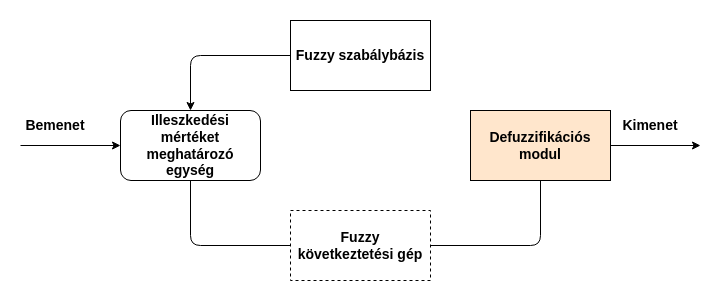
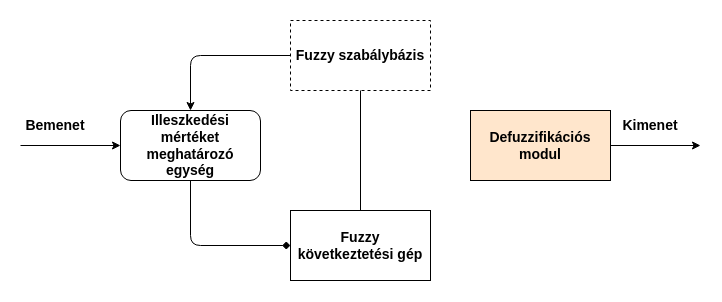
  <mxCell id="0" />
  <mxCell id="1" parent="0" />
  <mxCell id="2" value="&lt;b&gt;&lt;font style=&quot;font-size: 14px&quot;&gt;Illeszkedési mértéket meghatározó egység&lt;/font&gt;&lt;/b&gt;" style="whiteSpace=wrap;html=1;rounded=1;" vertex="1" parent="1"><mxGeometry x="120" y="110" width="140" height="70" as="geometry" /></mxCell>
- <mxCell id="3" value="&lt;b&gt;&lt;font style=&quot;font-size: 14px&quot;&gt;Fuzzy következtetési gép&lt;br&gt;&lt;/font&gt;&lt;/b&gt;" style="rounded=0;whiteSpace=wrap;html=1;dashed=1;" vertex="1" parent="1"><mxGeometry x="290" y="210" width="140" height="70" as="geometry" /></mxCell>
+ <mxCell id="3" value="&lt;b&gt;&lt;font style=&quot;font-size: 14px&quot;&gt;Fuzzy következtetési gép&lt;br&gt;&lt;/font&gt;&lt;/b&gt;" style="rounded=0;whiteSpace=wrap;html=1;" vertex="1" parent="1"><mxGeometry x="290" y="210" width="140" height="70" as="geometry" /></mxCell>
  <mxCell id="4" value="&lt;b&gt;&lt;font style=&quot;font-size: 14px&quot;&gt;Defuzzifikációs modul&lt;/font&gt;&lt;/b&gt;" style="rounded=0;whiteSpace=wrap;html=1;fillColor=#ffe6cc;" vertex="1" parent="1"><mxGeometry x="470" y="110" width="140" height="70" as="geometry" /></mxCell>
- <mxCell id="5" value="&lt;b&gt;&lt;font style=&quot;font-size: 14px&quot;&gt;Fuzzy szabálybázis&lt;/font&gt;&lt;/b&gt;" style="rounded=0;whiteSpace=wrap;html=1;" vertex="1" parent="1"><mxGeometry x="290" y="20" width="140" height="70" as="geometry" /></mxCell>
+ <mxCell id="5" value="&lt;b&gt;&lt;font style=&quot;font-size: 14px&quot;&gt;Fuzzy szabálybázis&lt;/font&gt;&lt;/b&gt;" style="rounded=0;whiteSpace=wrap;html=1;dashed=1;" vertex="1" parent="1"><mxGeometry x="290" y="20" width="140" height="70" as="geometry" /></mxCell>
  <mxCell id="6" value="" style="endArrow=classic;html=1;exitX=0;exitY=0.5;exitDx=0;exitDy=0;entryX=0.5;entryY=0;entryDx=0;entryDy=0;" edge="1" parent="1" source="5" target="2"><mxGeometry width="50" height="50" relative="1" as="geometry"><mxPoint x="360" y="240" as="sourcePoint" /><mxPoint x="410" y="190" as="targetPoint" /><Array as="points"><mxPoint x="190" y="55" /></Array></mxGeometry></mxCell>
- <mxCell id="8" value="" style="endArrow=none;html=1;exitX=1;exitY=0.5;exitDx=0;exitDy=0;entryX=0.5;entryY=1;entryDx=0;entryDy=0;" edge="1" parent="1" source="3" target="4"><mxGeometry width="50" height="50" relative="1" as="geometry"><mxPoint x="360" y="240" as="sourcePoint" /><mxPoint x="410" y="190" as="targetPoint" /><Array as="points"><mxPoint x="540" y="245" /></Array></mxGeometry></mxCell>
- <mxCell id="9" value="" style="endArrow=none;html=1;exitX=0.5;exitY=1;exitDx=0;exitDy=0;entryX=0;entryY=0.5;entryDx=0;entryDy=0;" edge="1" parent="1" source="2" target="3"><mxGeometry width="50" height="50" relative="1" as="geometry"><mxPoint x="360" y="240" as="sourcePoint" /><mxPoint x="410" y="190" as="targetPoint" /><Array as="points"><mxPoint x="190" y="245" /></Array></mxGeometry></mxCell>
+ <mxCell id="7" value="" style="endArrow=none;html=1;exitX=0.5;exitY=0;exitDx=0;exitDy=0;" edge="1" parent="1" source="3" target="5"><mxGeometry width="50" height="50" relative="1" as="geometry"><mxPoint x="360" y="240" as="sourcePoint" /><mxPoint x="410" y="190" as="targetPoint" /></mxGeometry></mxCell>
+ <mxCell id="9" value="" style="endArrow=diamond;html=1;exitX=0.5;exitY=1;exitDx=0;exitDy=0;entryX=0;entryY=0.5;entryDx=0;entryDy=0;" edge="1" parent="1" source="2" target="3"><mxGeometry width="50" height="50" relative="1" as="geometry"><mxPoint x="360" y="240" as="sourcePoint" /><mxPoint x="410" y="190" as="targetPoint" /><Array as="points"><mxPoint x="190" y="245" /></Array></mxGeometry></mxCell>
  <mxCell id="10" value="" style="endArrow=classic;html=1;exitX=1;exitY=0.5;exitDx=0;exitDy=0;" edge="1" parent="1" source="4"><mxGeometry width="50" height="50" relative="1" as="geometry"><mxPoint x="360" y="240" as="sourcePoint" /><mxPoint x="700" y="145" as="targetPoint" /></mxGeometry></mxCell>
  <mxCell id="11" value="" style="endArrow=classic;html=1;entryX=0;entryY=0.5;entryDx=0;entryDy=0;" edge="1" parent="1" target="2"><mxGeometry width="50" height="50" relative="1" as="geometry"><mxPoint x="20" y="145" as="sourcePoint" /><mxPoint x="410" y="190" as="targetPoint" /></mxGeometry></mxCell>
  <mxCell id="12" value="&lt;b&gt;&lt;font style=&quot;font-size: 14px&quot;&gt;Bemenet&lt;/font&gt;&lt;/b&gt;" style="text;html=1;strokeColor=none;fillColor=none;align=center;verticalAlign=middle;whiteSpace=wrap;rounded=0;" vertex="1" parent="1"><mxGeometry x="20" y="110" width="70" height="30" as="geometry" /></mxCell>
  <mxCell id="13" value="&lt;font style=&quot;font-size: 14px&quot;&gt;&lt;b&gt;Kimenet&lt;/b&gt;&lt;/font&gt;" style="text;html=1;strokeColor=none;fillColor=none;align=center;verticalAlign=middle;whiteSpace=wrap;rounded=0;" vertex="1" parent="1"><mxGeometry x="610" y="110" width="80" height="30" as="geometry" /></mxCell>
